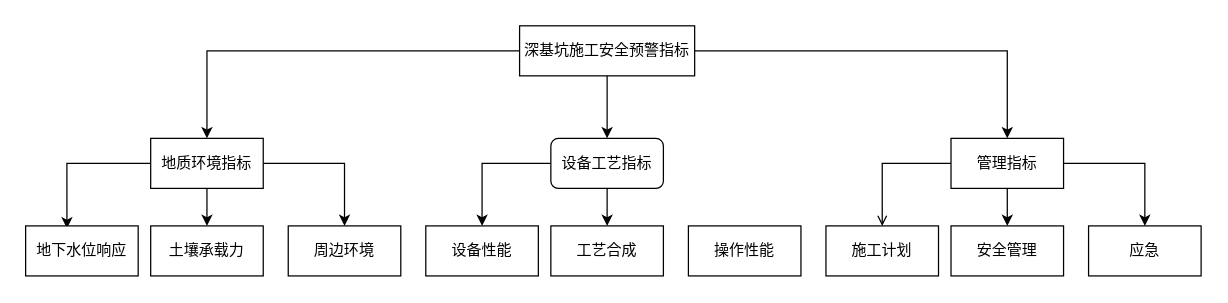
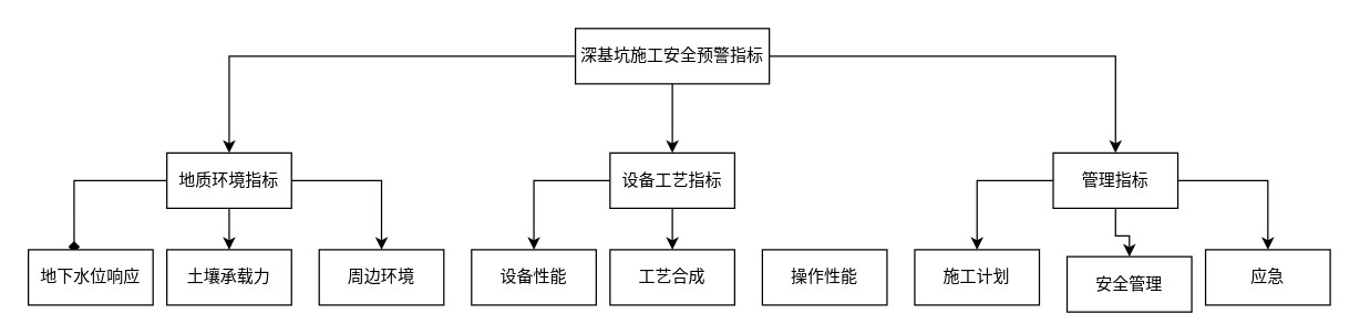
  <mxCell id="0" />
  <mxCell id="1" parent="0" />
  <mxCell id="2" style="edgeStyle=orthogonalEdgeStyle;rounded=0;orthogonalLoop=1;jettySize=auto;html=1;entryX=0.5;entryY=0;entryDx=0;entryDy=0;" parent="1" source="5" target="12" edge="1"><mxGeometry relative="1" as="geometry" /></mxCell>
  <mxCell id="3" style="edgeStyle=orthogonalEdgeStyle;rounded=0;orthogonalLoop=1;jettySize=auto;html=1;entryX=0.5;entryY=0;entryDx=0;entryDy=0;" parent="1" source="5" target="9" edge="1"><mxGeometry relative="1" as="geometry" /></mxCell>
  <mxCell id="4" style="edgeStyle=orthogonalEdgeStyle;rounded=0;orthogonalLoop=1;jettySize=auto;html=1;entryX=0.5;entryY=0;entryDx=0;entryDy=0;" parent="1" source="5" target="16" edge="1"><mxGeometry relative="1" as="geometry" /></mxCell>
  <mxCell id="5" value="深基坑施工安全预警指标" style="rounded=0;whiteSpace=wrap;html=1;" parent="1" vertex="1"><mxGeometry x="415" y="20" width="140" height="40" as="geometry" /></mxCell>
  <mxCell id="6" style="edgeStyle=orthogonalEdgeStyle;rounded=0;orthogonalLoop=1;jettySize=auto;html=1;entryX=0.5;entryY=0;entryDx=0;entryDy=0;" parent="1" source="9" target="18" edge="1"><mxGeometry relative="1" as="geometry" /></mxCell>
- <mxCell id="7" style="edgeStyle=orthogonalEdgeStyle;rounded=0;orthogonalLoop=1;jettySize=auto;html=1;exitX=0;exitY=0.5;exitDx=0;exitDy=0;entryX=0.367;entryY=0.05;entryDx=0;entryDy=0;entryPerimeter=0;" parent="1" source="9" target="17" edge="1"><mxGeometry relative="1" as="geometry" /></mxCell>
+ <mxCell id="7" style="edgeStyle=orthogonalEdgeStyle;rounded=0;orthogonalLoop=1;jettySize=auto;html=1;exitX=0;exitY=0.5;exitDx=0;exitDy=0;entryX=0.367;entryY=0.05;entryDx=0;entryDy=0;entryPerimeter=0;endArrow=diamond;" parent="1" source="9" target="17" edge="1"><mxGeometry relative="1" as="geometry" /></mxCell>
  <mxCell id="8" style="edgeStyle=orthogonalEdgeStyle;rounded=0;orthogonalLoop=1;jettySize=auto;html=1;exitX=1;exitY=0.5;exitDx=0;exitDy=0;entryX=0.5;entryY=0;entryDx=0;entryDy=0;" parent="1" source="9" target="19" edge="1"><mxGeometry relative="1" as="geometry" /></mxCell>
  <mxCell id="9" value="地质环境指标" style="rounded=0;whiteSpace=wrap;html=1;" parent="1" vertex="1"><mxGeometry x="120" y="110" width="90" height="40" as="geometry" /></mxCell>
  <mxCell id="10" style="edgeStyle=orthogonalEdgeStyle;rounded=0;orthogonalLoop=1;jettySize=auto;html=1;exitX=0;exitY=0.5;exitDx=0;exitDy=0;" parent="1" source="12" target="20" edge="1"><mxGeometry relative="1" as="geometry" /></mxCell>
  <mxCell id="11" style="edgeStyle=orthogonalEdgeStyle;rounded=0;orthogonalLoop=1;jettySize=auto;html=1;exitX=0.5;exitY=1;exitDx=0;exitDy=0;" parent="1" source="12" target="21" edge="1"><mxGeometry relative="1" as="geometry" /></mxCell>
- <mxCell id="12" value="设备工艺指标" style="whiteSpace=wrap;html=1;rounded=1;" parent="1" vertex="1"><mxGeometry x="440" y="110" width="90" height="40" as="geometry" /></mxCell>
+ <mxCell id="12" value="设备工艺指标" style="rounded=0;whiteSpace=wrap;html=1;" parent="1" vertex="1"><mxGeometry x="440" y="110" width="90" height="40" as="geometry" /></mxCell>
  <mxCell id="13" style="edgeStyle=orthogonalEdgeStyle;rounded=0;orthogonalLoop=1;jettySize=auto;html=1;" parent="1" source="16" target="24" edge="1"><mxGeometry relative="1" as="geometry" /></mxCell>
  <mxCell id="14" style="edgeStyle=orthogonalEdgeStyle;rounded=0;orthogonalLoop=1;jettySize=auto;html=1;exitX=1;exitY=0.5;exitDx=0;exitDy=0;entryX=0.5;entryY=0;entryDx=0;entryDy=0;" parent="1" source="16" target="25" edge="1"><mxGeometry relative="1" as="geometry" /></mxCell>
- <mxCell id="15" style="edgeStyle=orthogonalEdgeStyle;rounded=0;orthogonalLoop=1;jettySize=auto;html=1;exitX=0;exitY=0.5;exitDx=0;exitDy=0;entryX=0.5;entryY=0;entryDx=0;entryDy=0;endArrow=open;" parent="1" source="16" target="23" edge="1"><mxGeometry relative="1" as="geometry" /></mxCell>
+ <mxCell id="15" style="edgeStyle=orthogonalEdgeStyle;rounded=0;orthogonalLoop=1;jettySize=auto;html=1;exitX=0;exitY=0.5;exitDx=0;exitDy=0;entryX=0.5;entryY=0;entryDx=0;entryDy=0;" parent="1" source="16" target="23" edge="1"><mxGeometry relative="1" as="geometry" /></mxCell>
  <mxCell id="16" value="管理指标" style="rounded=0;whiteSpace=wrap;html=1;" parent="1" vertex="1"><mxGeometry x="760" y="110" width="90" height="40" as="geometry" /></mxCell>
  <mxCell id="17" value="地下水位响应" style="rounded=0;whiteSpace=wrap;html=1;" parent="1" vertex="1"><mxGeometry x="20" y="180" width="90" height="40" as="geometry" /></mxCell>
  <mxCell id="18" value="土壤承载力" style="rounded=0;whiteSpace=wrap;html=1;" parent="1" vertex="1"><mxGeometry x="120" y="180" width="90" height="40" as="geometry" /></mxCell>
  <mxCell id="19" value="周边环境" style="rounded=0;whiteSpace=wrap;html=1;" parent="1" vertex="1"><mxGeometry x="230" y="180" width="90" height="40" as="geometry" /></mxCell>
  <mxCell id="20" value="设备性能" style="rounded=0;whiteSpace=wrap;html=1;" parent="1" vertex="1"><mxGeometry x="340" y="180" width="90" height="40" as="geometry" /></mxCell>
  <mxCell id="21" value="工艺合成" style="rounded=0;whiteSpace=wrap;html=1;" parent="1" vertex="1"><mxGeometry x="440" y="180" width="90" height="40" as="geometry" /></mxCell>
  <mxCell id="22" value="操作性能" style="rounded=0;whiteSpace=wrap;html=1;" parent="1" vertex="1"><mxGeometry x="550" y="180" width="90" height="40" as="geometry" /></mxCell>
  <mxCell id="23" value="施工计划" style="rounded=0;whiteSpace=wrap;html=1;" parent="1" vertex="1"><mxGeometry x="660" y="180" width="90" height="40" as="geometry" /></mxCell>
- <mxCell id="24" value="安全管理" style="rounded=0;whiteSpace=wrap;html=1;" parent="1" vertex="1"><mxGeometry x="760" y="180" width="90" height="40" as="geometry" /></mxCell>
+ <mxCell id="24" value="安全管理" style="rounded=0;whiteSpace=wrap;html=1;" parent="1" vertex="1"><mxGeometry x="770" y="185" width="90" height="40" as="geometry" /></mxCell>
  <mxCell id="25" value="应急" style="rounded=0;whiteSpace=wrap;html=1;" parent="1" vertex="1"><mxGeometry x="870" y="180" width="90" height="40" as="geometry" /></mxCell>
